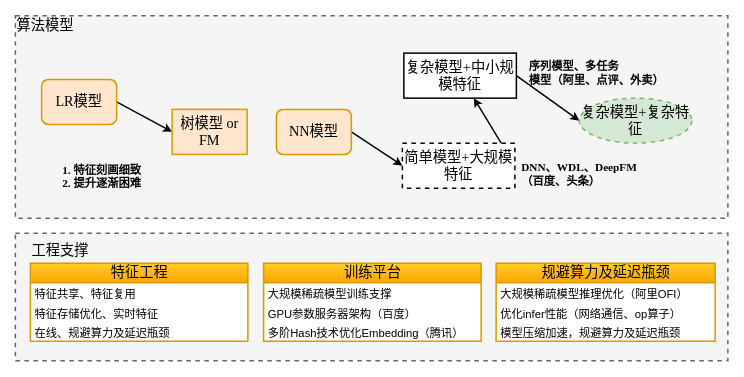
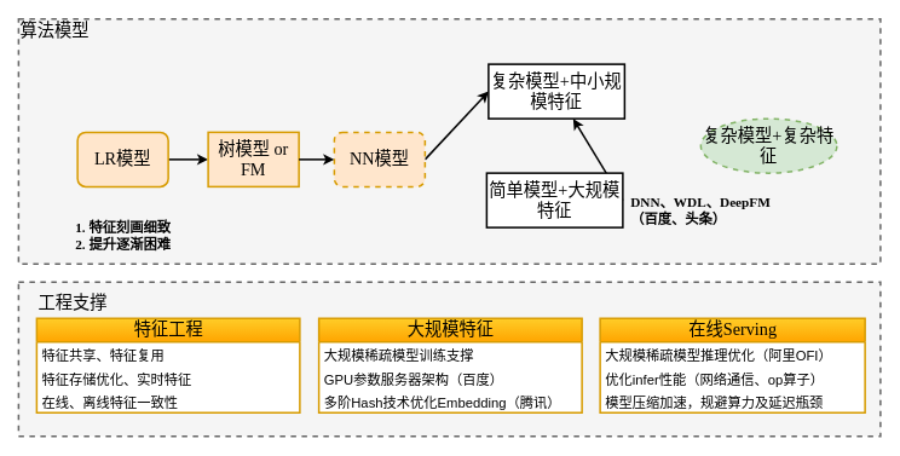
  <mxCell id="0" />
  <mxCell id="1" parent="0" />
  <mxCell id="2" value="" style="rounded=0;whiteSpace=wrap;html=1;dashed=1;strokeWidth=2;fontFamily=Times New Roman;fontSize=19;fillColor=#f5f5f5;strokeColor=#666666;" vertex="1" parent="1"><mxGeometry x="20" y="310" width="950" height="170" as="geometry" /></mxCell>
  <mxCell id="3" value="" style="rounded=0;whiteSpace=wrap;html=1;dashed=1;strokeWidth=2;fontFamily=Times New Roman;fontSize=19;fillColor=#f5f5f5;strokeColor=#666666;" vertex="1" parent="1"><mxGeometry x="20" y="20" width="950" height="270" as="geometry" /></mxCell>
  <mxCell id="4" style="edgeStyle=none;rounded=0;html=1;exitX=1;exitY=0.5;entryX=0;entryY=0.5;startArrow=none;startFill=0;endArrow=classic;endFill=1;jettySize=auto;orthogonalLoop=1;strokeColor=#000000;strokeWidth=2;fontFamily=Times New Roman;fontSize=15;fontColor=#000000;" edge="1" parent="1" source="5" target="17"><mxGeometry relative="1" as="geometry" /></mxCell>
- <mxCell id="5" value="LR模型" style="rounded=1;whiteSpace=wrap;html=1;strokeColor=#d79b00;strokeWidth=2;fillColor=#ffe6cc;fontFamily=Times New Roman;fontSize=19;fontColor=#000000;align=center;" vertex="1" parent="1"><mxGeometry x="55" y="105" width="100" height="60" as="geometry" /></mxCell>
- <mxCell id="7" style="edgeStyle=none;rounded=0;html=1;exitX=1;exitY=0.5;entryX=0;entryY=0.5;startArrow=none;startFill=0;endArrow=classic;endFill=1;jettySize=auto;orthogonalLoop=1;strokeColor=#000000;strokeWidth=2;fontFamily=Times New Roman;fontSize=19;fontColor=#000000;" edge="1" parent="1" source="8" target="13"><mxGeometry relative="1" as="geometry" /></mxCell>
- <mxCell id="8" value="NN模型" style="rounded=1;whiteSpace=wrap;html=1;strokeColor=#d79b00;strokeWidth=2;fillColor=#ffe6cc;fontFamily=Times New Roman;fontSize=19;fontColor=#000000;align=center;" vertex="1" parent="1"><mxGeometry x="368" y="145" width="100" height="60" as="geometry" /></mxCell>
- <mxCell id="9" value="&lt;div style=&quot;text-align: left ; font-size: 15px&quot;&gt;&lt;b&gt;&lt;font style=&quot;font-size: 15px&quot;&gt;1. 特征刻画细致&lt;/font&gt;&lt;/b&gt;&lt;/div&gt;&lt;div style=&quot;text-align: left ; font-size: 15px&quot;&gt;&lt;b&gt;&lt;font style=&quot;font-size: 15px&quot;&gt;2. 提升逐渐困难&lt;/font&gt;&lt;/b&gt;&lt;/div&gt;" style="text;html=1;strokeColor=none;fillColor=none;align=center;verticalAlign=middle;whiteSpace=wrap;rounded=0;fontFamily=Times New Roman;fontSize=19;fontColor=#000000;strokeWidth=2;" vertex="1" parent="1"><mxGeometry x="68" y="209" width="135" height="50" as="geometry" /></mxCell>
- <mxCell id="10" style="edgeStyle=none;rounded=0;html=1;exitX=1;exitY=0.5;entryX=0;entryY=0.5;startArrow=none;startFill=0;endArrow=classic;endFill=1;jettySize=auto;orthogonalLoop=1;strokeColor=#000000;strokeWidth=2;fontFamily=Times New Roman;fontSize=19;fontColor=#000000;" edge="1" parent="1" source="11" target="14"><mxGeometry relative="1" as="geometry" /></mxCell>
+ <mxCell id="5" value="LR模型" style="rounded=1;whiteSpace=wrap;html=1;strokeColor=#d79b00;strokeWidth=2;fillColor=#ffe6cc;fontFamily=Times New Roman;fontSize=19;fontColor=#000000;align=center;" vertex="1" parent="1"><mxGeometry x="85" y="145" width="100" height="60" as="geometry" /></mxCell>
+ <mxCell id="6" style="edgeStyle=none;rounded=0;html=1;exitX=1;exitY=0.5;entryX=0;entryY=0.5;startArrow=none;startFill=0;endArrow=classic;endFill=1;jettySize=auto;orthogonalLoop=1;strokeColor=#000000;strokeWidth=2;fontFamily=Times New Roman;fontSize=19;fontColor=#000000;" edge="1" parent="1" source="8" target="11"><mxGeometry relative="1" as="geometry" /></mxCell>
+ <mxCell id="8" value="NN模型" style="rounded=1;whiteSpace=wrap;html=1;strokeColor=#d79b00;strokeWidth=2;fillColor=#ffe6cc;fontFamily=Times New Roman;fontSize=19;fontColor=#000000;align=center;dashed=1;" vertex="1" parent="1"><mxGeometry x="368" y="145" width="100" height="60" as="geometry" /></mxCell>
+ <mxCell id="9" value="&lt;div style=&quot;text-align: left ; font-size: 15px&quot;&gt;&lt;b&gt;&lt;font style=&quot;font-size: 15px&quot;&gt;1. 特征刻画细致&lt;/font&gt;&lt;/b&gt;&lt;/div&gt;&lt;div style=&quot;text-align: left ; font-size: 15px&quot;&gt;&lt;b&gt;&lt;font style=&quot;font-size: 15px&quot;&gt;2. 提升逐渐困难&lt;/font&gt;&lt;/b&gt;&lt;/div&gt;" style="text;html=1;strokeColor=none;fillColor=none;align=center;verticalAlign=middle;whiteSpace=wrap;rounded=0;fontFamily=Times New Roman;fontSize=19;fontColor=#000000;strokeWidth=2;" vertex="1" parent="1"><mxGeometry x="68" y="234" width="135" height="50" as="geometry" /></mxCell>
  <mxCell id="11" value="复杂模型+中小规模特征" style="rounded=0;whiteSpace=wrap;html=1;strokeColor=#000000;strokeWidth=2;fillColor=#ffffff;fontFamily=Times New Roman;fontSize=19;fontColor=#000000;align=center;" vertex="1" parent="1"><mxGeometry x="538" y="70" width="150" height="60" as="geometry" /></mxCell>
  <mxCell id="12" style="edgeStyle=none;rounded=0;html=1;exitX=1;exitY=0.5;startArrow=none;startFill=0;endArrow=classic;endFill=1;jettySize=auto;orthogonalLoop=1;strokeColor=#000000;strokeWidth=2;fontFamily=Times New Roman;fontSize=19;fontColor=#000000;" edge="1" parent="1" source="13" target="11"><mxGeometry relative="1" as="geometry"><mxPoint x="712" y="115" as="targetPoint" /></mxGeometry></mxCell>
- <mxCell id="13" value="简单模型+大规模特征" style="rounded=0;whiteSpace=wrap;html=1;strokeColor=#000000;strokeWidth=2;fillColor=#ffffff;fontFamily=Times New Roman;fontSize=19;fontColor=#000000;align=center;dashed=1;" vertex="1" parent="1"><mxGeometry x="536" y="190" width="150" height="60" as="geometry" /></mxCell>
+ <mxCell id="13" value="简单模型+大规模特征" style="rounded=0;whiteSpace=wrap;html=1;strokeColor=#000000;strokeWidth=2;fillColor=#ffffff;fontFamily=Times New Roman;fontSize=19;fontColor=#000000;align=center;" vertex="1" parent="1"><mxGeometry x="536" y="190" width="150" height="60" as="geometry" /></mxCell>
  <mxCell id="14" value="复杂模型+复杂特征" style="ellipse;whiteSpace=wrap;html=1;strokeColor=#82b366;strokeWidth=2;fillColor=#d5e8d4;fontFamily=Times New Roman;fontSize=19;fontColor=#000000;align=center;dashed=1;" vertex="1" parent="1"><mxGeometry x="772" y="130" width="150" height="60" as="geometry" /></mxCell>
  <mxCell id="15" value="工程支撑" style="text;html=1;resizable=0;points=[];autosize=1;align=left;verticalAlign=top;spacingTop=-4;fontSize=19;fontFamily=Times New Roman;" vertex="1" parent="1"><mxGeometry x="40" y="320" width="90" height="20" as="geometry" /></mxCell>
  <mxCell id="16" value="算法模型" style="text;html=1;resizable=0;points=[];autosize=1;align=left;verticalAlign=top;spacingTop=-4;fontSize=19;fontFamily=Times New Roman;" vertex="1" parent="1"><mxGeometry x="20" y="20" width="90" height="20" as="geometry" /></mxCell>
  <mxCell id="17" value="树模型 or FM" style="whiteSpace=wrap;html=1;strokeColor=#d79b00;strokeWidth=2;fillColor=#ffe6cc;fontFamily=Times New Roman;fontSize=19;fontColor=#000000;align=center;rounded=0;" vertex="1" parent="1"><mxGeometry x="229" y="145" width="100" height="60" as="geometry" /></mxCell>
- <mxCell id="18" value="&lt;b&gt;序列模型、&lt;span&gt;多任务&lt;/span&gt;&lt;/b&gt;&lt;div&gt;&lt;span&gt;&lt;b&gt;模型（阿里、点评、外卖）&lt;/b&gt;&lt;/span&gt;&lt;/div&gt;" style="text;html=1;resizable=0;points=[];autosize=1;align=left;verticalAlign=top;spacingTop=-4;fontSize=15;fontFamily=Times New Roman;" vertex="1" parent="1"><mxGeometry x="703" y="76" width="200" height="40" as="geometry" /></mxCell>
  <mxCell id="19" value="&lt;b&gt;DNN、WDL、DeepFM&lt;/b&gt;&lt;div&gt;&lt;b&gt;（百度、头条）&lt;/b&gt;&lt;/div&gt;" style="text;html=1;resizable=0;points=[];autosize=1;align=left;verticalAlign=top;spacingTop=-4;fontSize=15;fontFamily=Times New Roman;" vertex="1" parent="1"><mxGeometry x="693" y="211" width="170" height="40" as="geometry" /></mxCell>
+ <mxCell id="20" style="edgeStyle=none;rounded=0;html=1;exitX=1;exitY=0.5;entryX=0;entryY=0.5;startArrow=none;startFill=0;endArrow=classic;endFill=1;jettySize=auto;orthogonalLoop=1;strokeColor=#000000;strokeWidth=2;fontFamily=Times New Roman;fontSize=15;fontColor=#000000;exitDx=0;exitDy=0;entryDx=0;entryDy=0;" edge="1" parent="1" source="17" target="8"><mxGeometry relative="1" as="geometry"><mxPoint x="458" y="-78" as="sourcePoint" /><mxPoint x="502" y="-78" as="targetPoint" /></mxGeometry></mxCell>
  <mxCell id="21" value="特征工程" style="swimlane;fontStyle=0;childLayout=stackLayout;horizontal=1;startSize=26;fillColor=#ffcd28;horizontalStack=0;resizeParent=1;resizeParentMax=0;resizeLast=0;collapsible=1;marginBottom=0;swimlaneFillColor=#ffffff;rounded=0;strokeWidth=2;fontFamily=Times New Roman;fontSize=19;align=center;html=1;strokeColor=#d79b00;gradientColor=#ffa500;" vertex="1" parent="1"><mxGeometry x="40" y="350" width="290" height="104" as="geometry" /></mxCell>
  <mxCell id="22" value="特征共享、特征复用" style="text;strokeColor=none;fillColor=none;align=left;verticalAlign=top;spacingLeft=4;spacingRight=4;overflow=hidden;rotatable=0;points=[[0,0.5],[1,0.5]];portConstraint=eastwest;fontSize=15;" vertex="1" parent="21"><mxGeometry y="26" width="290" height="26" as="geometry" /></mxCell>
  <mxCell id="23" value="特征存储优化、实时特征" style="text;strokeColor=none;fillColor=none;align=left;verticalAlign=top;spacingLeft=4;spacingRight=4;overflow=hidden;rotatable=0;points=[[0,0.5],[1,0.5]];portConstraint=eastwest;fontSize=15;" vertex="1" parent="21"><mxGeometry y="52" width="290" height="26" as="geometry" /></mxCell>
- <mxCell id="24" value="在线、规避算力及延迟瓶颈" style="text;strokeColor=none;fillColor=none;align=left;verticalAlign=top;spacingLeft=4;spacingRight=4;overflow=hidden;rotatable=0;points=[[0,0.5],[1,0.5]];portConstraint=eastwest;fontSize=15;" vertex="1" parent="21"><mxGeometry y="78" width="290" height="26" as="geometry" /></mxCell>
- <mxCell id="25" value="训练平台" style="swimlane;fontStyle=0;childLayout=stackLayout;horizontal=1;startSize=26;fillColor=#ffcd28;horizontalStack=0;resizeParent=1;resizeParentMax=0;resizeLast=0;collapsible=1;marginBottom=0;swimlaneFillColor=#ffffff;rounded=0;strokeWidth=2;fontFamily=Times New Roman;fontSize=19;align=center;html=1;strokeColor=#d79b00;gradientColor=#ffa500;" vertex="1" parent="1"><mxGeometry x="351" y="350" width="290" height="104" as="geometry" /></mxCell>
+ <mxCell id="24" value="在线、离线特征一致性" style="text;strokeColor=none;fillColor=none;align=left;verticalAlign=top;spacingLeft=4;spacingRight=4;overflow=hidden;rotatable=0;points=[[0,0.5],[1,0.5]];portConstraint=eastwest;fontSize=15;" vertex="1" parent="21"><mxGeometry y="78" width="290" height="26" as="geometry" /></mxCell>
+ <mxCell id="25" value="大规模特征" style="swimlane;fontStyle=0;childLayout=stackLayout;horizontal=1;startSize=26;fillColor=#ffcd28;horizontalStack=0;resizeParent=1;resizeParentMax=0;resizeLast=0;collapsible=1;marginBottom=0;swimlaneFillColor=#ffffff;rounded=0;strokeWidth=2;fontFamily=Times New Roman;fontSize=19;align=center;html=1;strokeColor=#d79b00;gradientColor=#ffa500;" vertex="1" parent="1"><mxGeometry x="351" y="350" width="290" height="104" as="geometry" /></mxCell>
  <mxCell id="26" value="大规模稀疏模型训练支撑" style="text;strokeColor=none;fillColor=none;align=left;verticalAlign=top;spacingLeft=4;spacingRight=4;overflow=hidden;rotatable=0;points=[[0,0.5],[1,0.5]];portConstraint=eastwest;fontSize=15;" vertex="1" parent="25"><mxGeometry y="26" width="290" height="26" as="geometry" /></mxCell>
  <mxCell id="27" value="GPU参数服务器架构（百度）" style="text;strokeColor=none;fillColor=none;align=left;verticalAlign=top;spacingLeft=4;spacingRight=4;overflow=hidden;rotatable=0;points=[[0,0.5],[1,0.5]];portConstraint=eastwest;fontSize=15;" vertex="1" parent="25"><mxGeometry y="52" width="290" height="26" as="geometry" /></mxCell>
  <mxCell id="28" value="多阶Hash技术优化Embedding（腾讯）" style="text;strokeColor=none;fillColor=none;align=left;verticalAlign=top;spacingLeft=4;spacingRight=4;overflow=hidden;rotatable=0;points=[[0,0.5],[1,0.5]];portConstraint=eastwest;fontSize=15;" vertex="1" parent="25"><mxGeometry y="78" width="290" height="26" as="geometry" /></mxCell>
- <mxCell id="29" value="规避算力及延迟瓶颈" style="swimlane;fontStyle=0;childLayout=stackLayout;horizontal=1;startSize=26;fillColor=#ffcd28;horizontalStack=0;resizeParent=1;resizeParentMax=0;resizeLast=0;collapsible=1;marginBottom=0;swimlaneFillColor=#ffffff;rounded=0;strokeWidth=2;fontFamily=Times New Roman;fontSize=19;align=center;html=1;strokeColor=#d79b00;gradientColor=#ffa500;" vertex="1" parent="1"><mxGeometry x="661" y="350" width="292" height="104" as="geometry" /></mxCell>
+ <mxCell id="29" value="在线Serving" style="swimlane;fontStyle=0;childLayout=stackLayout;horizontal=1;startSize=26;fillColor=#ffcd28;horizontalStack=0;resizeParent=1;resizeParentMax=0;resizeLast=0;collapsible=1;marginBottom=0;swimlaneFillColor=#ffffff;rounded=0;strokeWidth=2;fontFamily=Times New Roman;fontSize=19;align=center;html=1;strokeColor=#d79b00;gradientColor=#ffa500;" vertex="1" parent="1"><mxGeometry x="661" y="350" width="292" height="104" as="geometry" /></mxCell>
  <mxCell id="30" value="大规模稀疏模型推理优化（阿里OFI）" style="text;strokeColor=none;fillColor=none;align=left;verticalAlign=top;spacingLeft=4;spacingRight=4;overflow=hidden;rotatable=0;points=[[0,0.5],[1,0.5]];portConstraint=eastwest;fontSize=15;" vertex="1" parent="29"><mxGeometry y="26" width="292" height="26" as="geometry" /></mxCell>
  <mxCell id="31" value="优化infer性能（网络通信、op算子）" style="text;strokeColor=none;fillColor=none;align=left;verticalAlign=top;spacingLeft=4;spacingRight=4;overflow=hidden;rotatable=0;points=[[0,0.5],[1,0.5]];portConstraint=eastwest;fontSize=15;" vertex="1" parent="29"><mxGeometry y="52" width="292" height="26" as="geometry" /></mxCell>
  <mxCell id="32" value="模型压缩加速，规避算力及延迟瓶颈" style="text;strokeColor=none;fillColor=none;align=left;verticalAlign=top;spacingLeft=4;spacingRight=4;overflow=hidden;rotatable=0;points=[[0,0.5],[1,0.5]];portConstraint=eastwest;fontSize=15;" vertex="1" parent="29"><mxGeometry y="78" width="292" height="26" as="geometry" /></mxCell>
